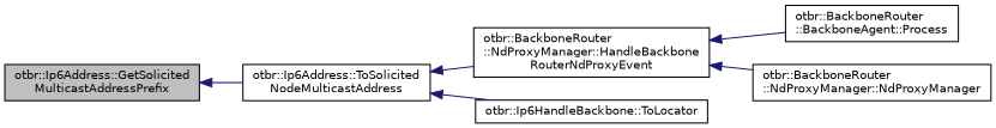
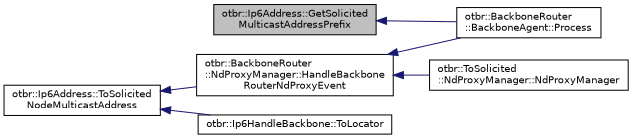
  digraph {
    rankdir=LR
    node [color=black fillcolor=white fontname=Helvetica fontsize=10 shape=record style=filled]
    edge [color=midnightblue dir=back fontname=Helvetica fontsize=10 labelfontname=Helvetica labelfontsize=10 style=solid]
    n1 [fillcolor=grey75 fontcolor=black height=0.2 label="otbr::Ip6Address::GetSolicited\lMulticastAddressPrefix" width=0.4]
    n2 [height=0.2 label="otbr::Ip6Address::ToSolicited\lNodeMulticastAddress" width=0.4]
    n3 [height=0.2 label="otbr::BackboneRouter\l::NdProxyManager::HandleBackbone\lRouterNdProxyEvent" width=0.4]
    n4 [height=0.2 label="otbr::Ip6HandleBackbone::ToLocator" width=0.4]
    n5 [height=0.2 label="otbr::BackboneRouter\l::BackboneAgent::Process" width=0.4]
-   n6 [height=0.2 label="otbr::BackboneRouter\l::NdProxyManager::NdProxyManager" width=0.4]
-   n1 -> n2
+   n6 [height=0.2 label="otbr::ToSolicited\l::NdProxyManager::NdProxyManager" width=0.4]
+   n1 -> n5
    n2 -> n3
    n2 -> n4
    n3 -> n5
    n3 -> n6
  }
